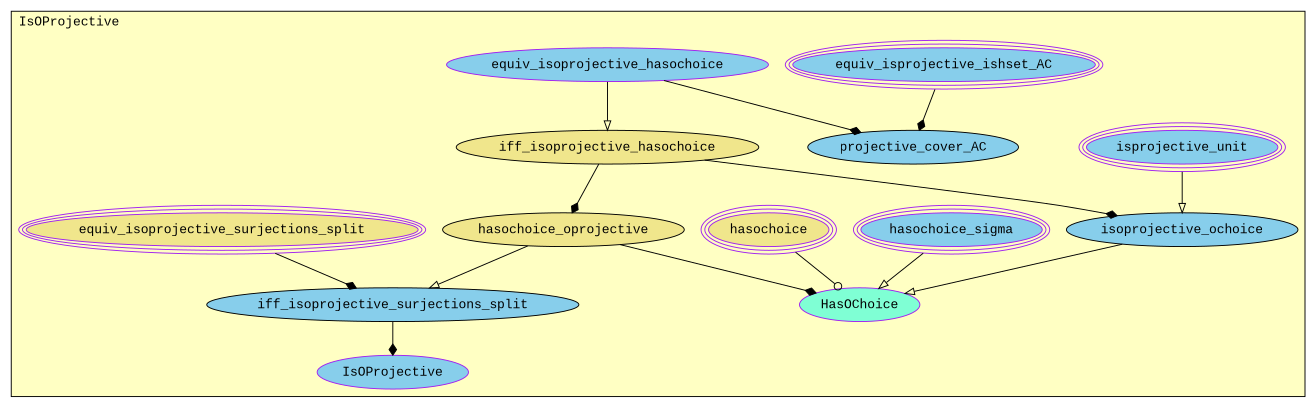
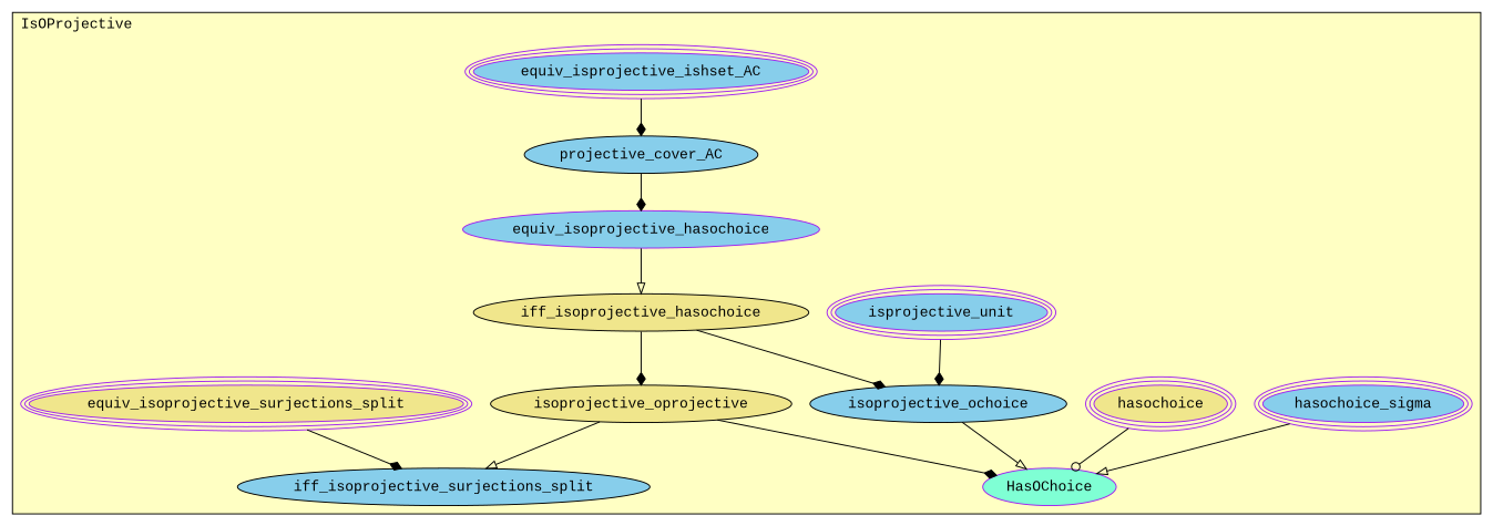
  digraph {
    fontname="Liberation Mono"
    node [color=purple fillcolor=skyblue fontname="Liberation Mono" style=filled]
    edge [arrowhead=diamond fontname="Liberation Mono"]
    n1 [label=equiv_isprojective_ishset_AC peripheries=3]
    n2 [color=black label=projective_cover_AC]
    n3 [label=isprojective_unit peripheries=3]
    n4 [label=equiv_isoprojective_hasochoice]
    n5 [color=black fillcolor=khaki label=iff_isoprojective_hasochoice]
-   n6 [color=black fillcolor=khaki label=hasochoice_oprojective]
+   n6 [color=black fillcolor=khaki label=isoprojective_oprojective]
    n7 [color=black label=isoprojective_ochoice]
    n8 [label=hasochoice_sigma peripheries=3]
    n9 [fillcolor=khaki label=hasochoice peripheries=3]
    n10 [fillcolor=aquamarine label=HasOChoice]
    n11 [fillcolor=khaki label=equiv_isoprojective_surjections_split peripheries=3]
    n12 [color=black label=iff_isoprojective_surjections_split]
-   n13 [label=IsOProjective]
    subgraph cluster_1 {
      fillcolor="#FFFFC3"
      label=IsOProjective
      labeljust=l
      style=filled
      n1
      n2
      n3
      n4
      n5
      n6
      n7
      n8
      n9
      n10
      n11
      n12
-     n13
    }
    n1 -> n2
-   n4 -> n2
-   n3 -> n7 [arrowhead=onormal]
+   n2 -> n4
+   n3 -> n7
    n4 -> n5 [arrowhead=onormal]
    n5 -> n6
    n5 -> n7
    n6 -> n10
    n6 -> n12 [arrowhead=onormal]
    n7 -> n10 [arrowhead=onormal]
    n8 -> n10 [arrowhead=onormal]
    n9 -> n10 [arrowhead=odot]
    n11 -> n12
-   n12 -> n13
  }
